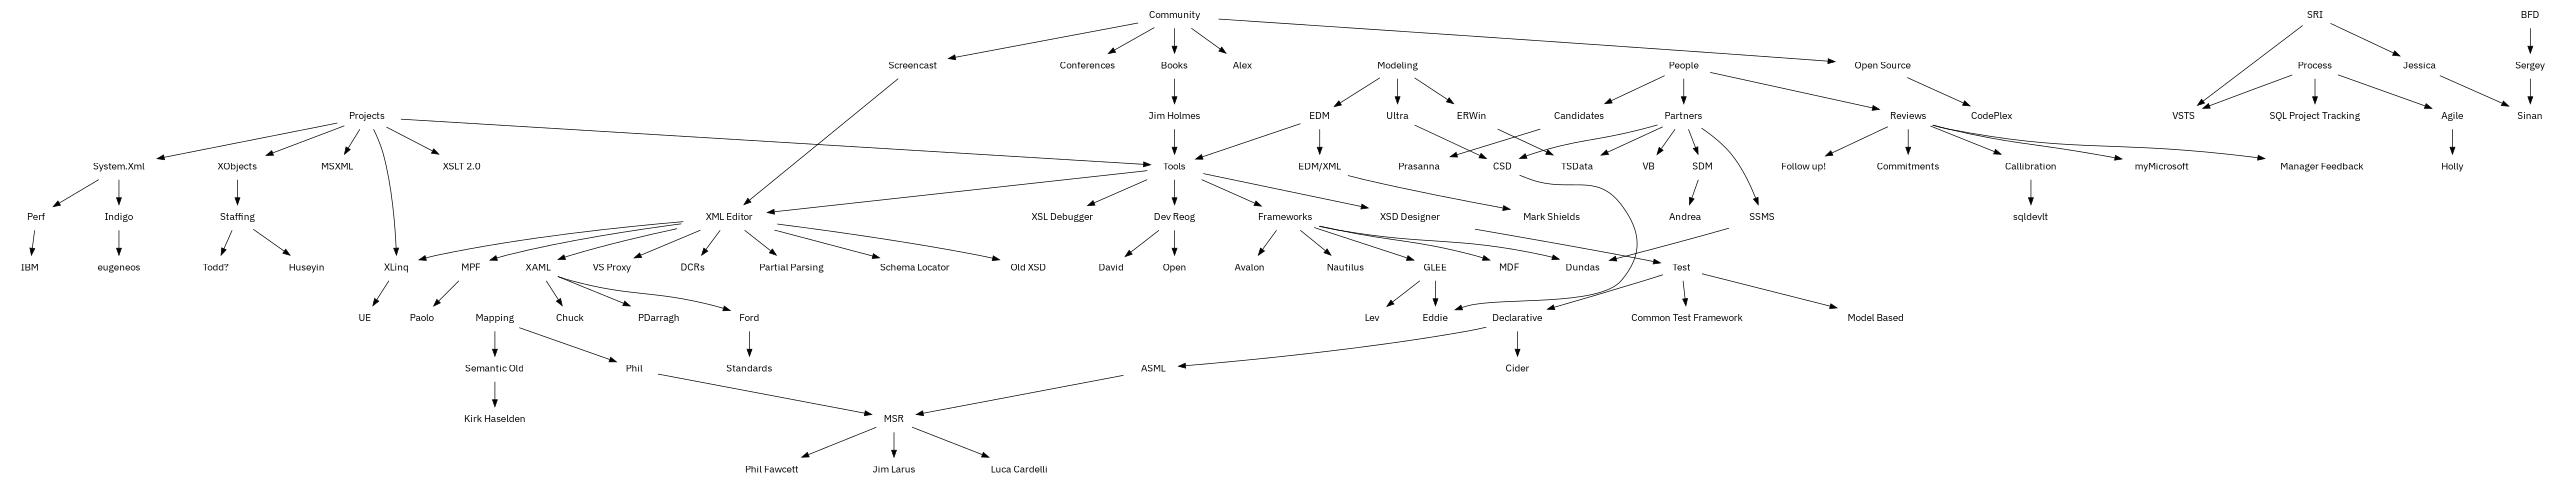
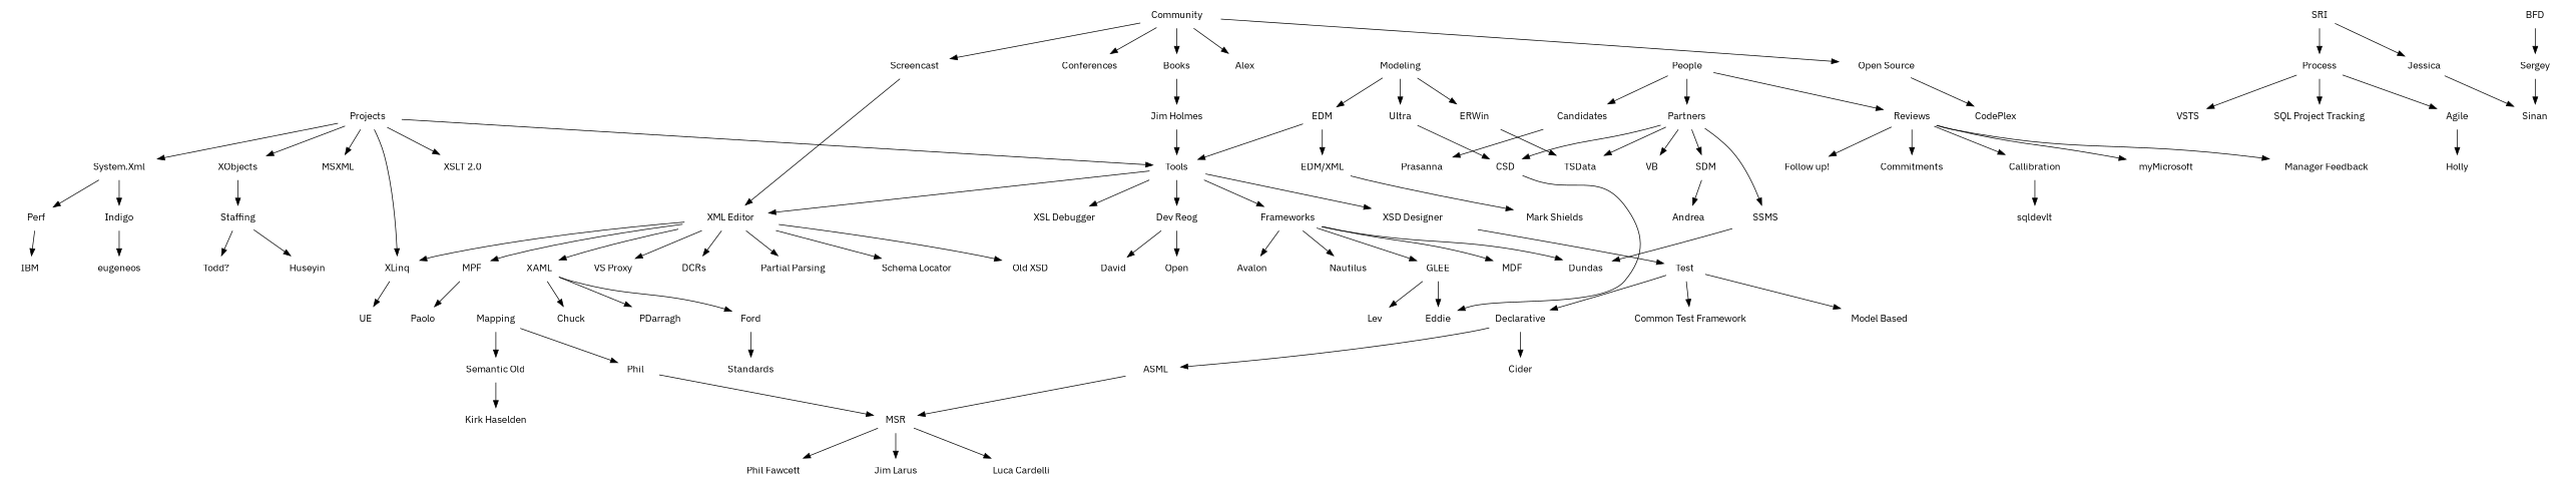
  digraph {
    fontname="IBM Plex Sans"
    fontsize=10
    node [color=white distortion=0.0 fontname="IBM Plex Sans" orientation=0.0 shape=trapezium sides=4 skew=0.0 style=filled]
    edge [fontname="IBM Plex Sans"]
    Projects [shape=octagon]
    XObjects
    XLinq
    Tools
    "XSLT 2.0"
    "System.Xml"
    MSXML
    Staffing [shape=octagon]
    UE [shape=octagon]
    "XML Editor"
    "XSL Debugger" [shape=octagon]
    "XSD Designer"
    "Dev Reog"
    Frameworks [shape=octagon]
    Perf
    Indigo
    Huseyin
    "Todd?"
    XAML [shape=octagon]
    "Partial Parsing" [shape=octagon]
    "Schema Locator" [shape=octagon]
    "Old XSD"
    "VS Proxy" [shape=octagon]
    DCRs
    MPF
    Test [shape=octagon]
    n27 [label=Open shape=octagon]
    David [shape=octagon]
    GLEE
    MDF
    Dundas [shape=octagon]
    Avalon
    Nautilus
    IBM
    eugeneos
    Chuck [shape=octagon]
    PDarragh
    Ford
    Paolo [shape=octagon]
    Declarative [shape=octagon]
    "Model Based"
    "Common Test Framework"
    Community [shape=octagon]
    Books [shape=octagon]
    Screencast [shape=octagon]
    Conferences [shape=octagon]
    Alex
    "Open Source" [shape=octagon]
    "Jim Holmes"
    CodePlex [shape=octagon]
    People [shape=octagon]
    Candidates
    Reviews [shape=octagon]
    Partners [shape=octagon]
    Prasanna
    "Manager Feedback"
    "Follow up!" [shape=octagon]
    Callibration
    Commitments [shape=octagon]
    myMicrosoft
    SSMS
    TSData
    VB [shape=octagon]
    CSD [shape=octagon]
    SDM [shape=octagon]
    sqldevlt [shape=octagon]
    Lev
    Eddie [shape=octagon]
    Standards [shape=octagon]
    Cider
    ASML
    MSR [shape=octagon]
    "Phil Fawcett"
    "Jim Larus"
    "Luca Cardelli"
    Andrea [shape=octagon]
    Mapping [shape=octagon]
    Phil
    n79 [label="Semantic Old"]
    "Kirk Haselden" [shape=octagon]
    EDM [shape=octagon]
    "EDM/XML" [shape=octagon]
    "Mark Shields"
    Modeling [shape=octagon]
    Ultra [shape=octagon]
    ERWin
    Process [shape=octagon]
    VSTS [shape=octagon]
    "SQL Project Tracking"
    Agile
    Holly
    SRI [shape=octagon]
    Jessica [shape=octagon]
    Sinan
    BFD
    Sergey
    Projects -> XObjects
    Projects -> XLinq
    Projects -> Tools
    Projects -> "XSLT 2.0"
    Projects -> "System.Xml"
    Projects -> MSXML
    XObjects -> Staffing
    XLinq -> UE
    Tools -> "XML Editor"
    Tools -> "XSL Debugger"
    Tools -> "XSD Designer"
    Tools -> "Dev Reog"
    Tools -> Frameworks
    "System.Xml" -> Perf
    "System.Xml" -> Indigo
    Staffing -> Huseyin
    Staffing -> "Todd?"
    "XML Editor" -> XLinq
    "XML Editor" -> XAML
    "XML Editor" -> "Partial Parsing"
    "XML Editor" -> "Schema Locator"
    "XML Editor" -> "Old XSD"
    "XML Editor" -> "VS Proxy"
    "XML Editor" -> DCRs
    "XML Editor" -> MPF
    "XSD Designer" -> Test
    "Dev Reog" -> n27
    "Dev Reog" -> David
    Frameworks -> GLEE
    Frameworks -> MDF
    Frameworks -> Dundas
    Frameworks -> Avalon
    Frameworks -> Nautilus
    Perf -> IBM
    Indigo -> eugeneos
    XAML -> Chuck
    XAML -> PDarragh
    XAML -> Ford
    MPF -> Paolo
    Test -> Declarative
    Test -> "Model Based"
    Test -> "Common Test Framework"
    GLEE -> Lev
    GLEE -> Eddie
    Ford -> Standards
    Declarative -> Cider
    Declarative -> ASML
    Community -> Books
    Community -> Screencast
    Community -> Conferences
    Community -> Alex
    Community -> "Open Source"
    Books -> "Jim Holmes"
    Screencast -> "XML Editor"
    "Open Source" -> CodePlex
    "Jim Holmes" -> Tools
    People -> Candidates
    People -> Reviews
    People -> Partners
    Candidates -> Prasanna
    Reviews -> "Manager Feedback"
    Reviews -> "Follow up!"
    Reviews -> Callibration
    Reviews -> Commitments
    Reviews -> myMicrosoft
    Partners -> SSMS
    Partners -> TSData
    Partners -> VB
    Partners -> CSD
    Partners -> SDM
    Callibration -> sqldevlt
    SSMS -> Dundas
    CSD -> Eddie
    SDM -> Andrea
    ASML -> MSR
    MSR -> "Phil Fawcett"
    MSR -> "Jim Larus"
    MSR -> "Luca Cardelli"
    Mapping -> Phil
    Mapping -> n79
    Phil -> MSR
    n79 -> "Kirk Haselden"
    EDM -> Tools
    EDM -> "EDM/XML"
    "EDM/XML" -> "Mark Shields"
    Modeling -> EDM
    Modeling -> Ultra
    Modeling -> ERWin
    Ultra -> CSD
    ERWin -> TSData
    Process -> VSTS
    Process -> "SQL Project Tracking"
    Process -> Agile
    Agile -> Holly
-   SRI -> VSTS
+   SRI -> Process
    SRI -> Jessica
    Jessica -> Sinan
    BFD -> Sergey
    Sergey -> Sinan
  }
